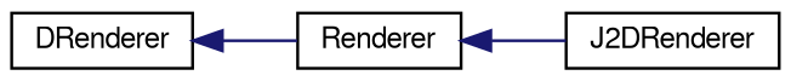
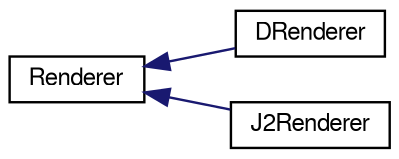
  digraph {
    rankdir=LR
    node [color=black fillcolor=white fontname=FreeSans fontsize=10 shape=record style=filled]
    edge [color=midnightblue dir=back fontname=FreeSans fontsize=10 labelfontname=FreeSans labelfontsize=10 style=solid]
    n1 [height=0.2 label=Renderer width=0.4]
    n2 [height=0.2 label=DRenderer width=0.4]
-   n3 [height=0.2 label=J2DRenderer width=0.4]
-   n2 -> n1
+   n3 [height=0.2 label=J2Renderer width=0.4]
+   n1 -> n2
    n1 -> n3
  }
